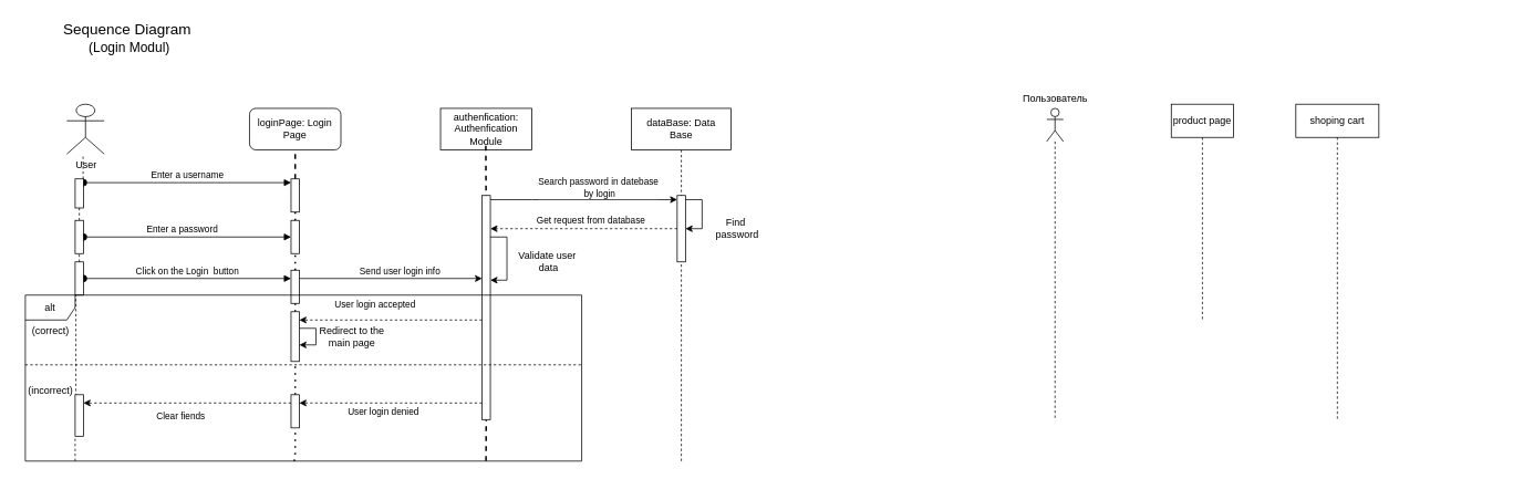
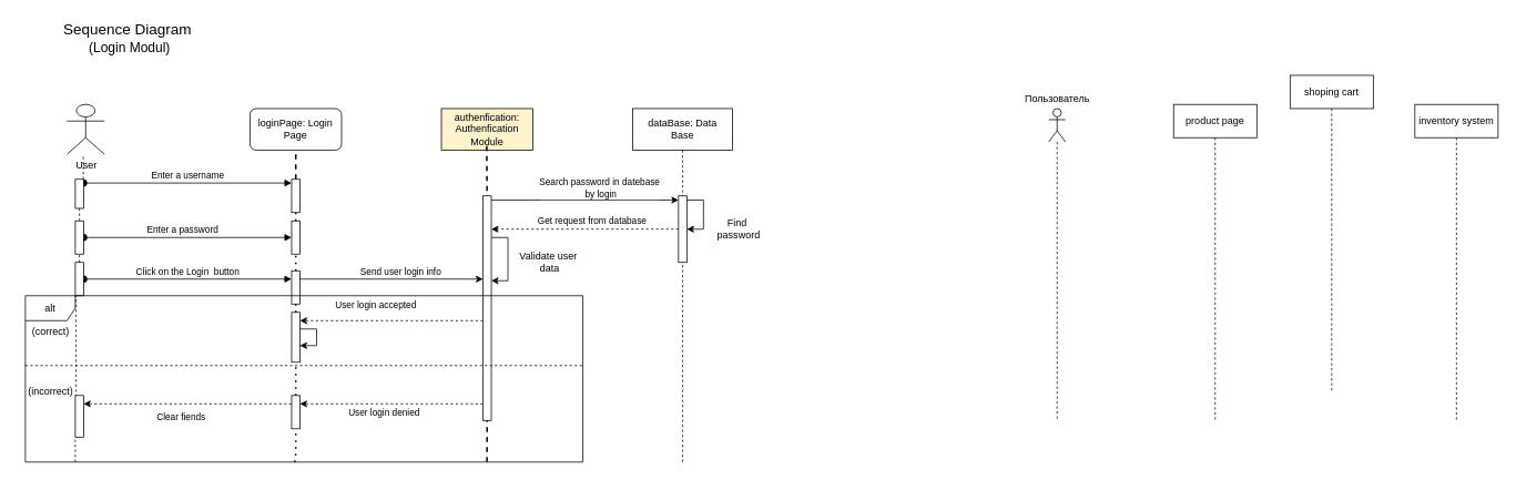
  <mxCell id="0" />
  <mxCell id="1" parent="0" />
  <mxCell id="2" value="&lt;font style=&quot;font-size: 18px;&quot;&gt;Sequence Diagram&amp;nbsp;&lt;/font&gt;&lt;div&gt;&lt;font size=&quot;3&quot;&gt;(Login Modul)&lt;/font&gt;&lt;/div&gt;" style="text;html=1;align=center;verticalAlign=middle;resizable=0;points=[];autosize=1;strokeColor=none;fillColor=none;perimeterSpacing=0;" vertex="1" parent="1"><mxGeometry x="65" y="20" width="180" height="50" as="geometry" /></mxCell>
  <mxCell id="3" value="User" style="shape=umlActor;verticalLabelPosition=bottom;verticalAlign=top;html=1;outlineConnect=0;" vertex="1" parent="1"><mxGeometry x="80" y="125" width="45" height="60" as="geometry" /></mxCell>
  <mxCell id="4" value="loginPage: Login&lt;div&gt;Page&lt;/div&gt;" style="html=1;whiteSpace=wrap;rounded=1;" vertex="1" parent="1"><mxGeometry x="300" y="130" width="110" height="50" as="geometry" /></mxCell>
  <mxCell id="5" value="" style="endArrow=none;dashed=1;html=1;rounded=0;" edge="1" parent="1" source="11" target="3"><mxGeometry width="50" height="50" relative="1" as="geometry"><mxPoint x="95" y="515" as="sourcePoint" /><mxPoint x="120" y="235" as="targetPoint" /></mxGeometry></mxCell>
  <mxCell id="6" value="" style="endArrow=none;dashed=1;html=1;strokeWidth=2;rounded=0;entryX=0.5;entryY=1;entryDx=0;entryDy=0;" edge="1" parent="1" source="13" target="4"><mxGeometry width="50" height="50" relative="1" as="geometry"><mxPoint x="355" y="515" as="sourcePoint" /><mxPoint x="480" y="225" as="targetPoint" /></mxGeometry></mxCell>
- <mxCell id="7" value="authenfication:&lt;div&gt;Authenfication Module&lt;/div&gt;" style="html=1;whiteSpace=wrap;" vertex="1" parent="1"><mxGeometry x="530" y="130" width="110" height="50" as="geometry" /></mxCell>
+ <mxCell id="7" value="authenfication:&lt;div&gt;Authenfication Module&lt;/div&gt;" style="html=1;whiteSpace=wrap;fillColor=#fff2cc;" vertex="1" parent="1"><mxGeometry x="530" y="130" width="110" height="50" as="geometry" /></mxCell>
  <mxCell id="8" value="" style="endArrow=none;dashed=1;html=1;strokeWidth=2;rounded=0;entryX=0.5;entryY=1;entryDx=0;entryDy=0;" edge="1" parent="1"><mxGeometry width="50" height="50" relative="1" as="geometry"><mxPoint x="585" y="265" as="sourcePoint" /><mxPoint x="584.52" y="175" as="targetPoint" /></mxGeometry></mxCell>
  <mxCell id="9" value="Enter a username" style="html=1;verticalAlign=bottom;startArrow=oval;endArrow=block;startSize=8;curved=0;rounded=0;entryX=0;entryY=0;entryDx=0;entryDy=5;" edge="1" parent="1" source="11"><mxGeometry relative="1" as="geometry"><mxPoint x="90" y="219.52" as="sourcePoint" /><mxPoint x="350" y="219.52" as="targetPoint" /></mxGeometry></mxCell>
  <mxCell id="10" value="" style="endArrow=none;dashed=1;html=1;rounded=0;" edge="1" parent="1" source="47" target="11"><mxGeometry width="50" height="50" relative="1" as="geometry"><mxPoint x="95" y="515" as="sourcePoint" /><mxPoint x="95" y="185" as="targetPoint" /></mxGeometry></mxCell>
  <mxCell id="11" value="" style="html=1;points=[[0,0,0,0,5],[0,1,0,0,-5],[1,0,0,0,5],[1,1,0,0,-5]];perimeter=orthogonalPerimeter;outlineConnect=0;targetShapes=umlLifeline;portConstraint=eastwest;newEdgeStyle={&quot;curved&quot;:0,&quot;rounded&quot;:0};" vertex="1" parent="1"><mxGeometry x="90" y="215" width="10" height="35" as="geometry" /></mxCell>
  <mxCell id="12" value="" style="endArrow=none;dashed=1;html=1;dashPattern=1 3;strokeWidth=2;rounded=0;entryX=0.5;entryY=1;entryDx=0;entryDy=0;" edge="1" parent="1" source="19" target="13"><mxGeometry width="50" height="50" relative="1" as="geometry"><mxPoint x="355" y="515" as="sourcePoint" /><mxPoint x="355" y="180" as="targetPoint" /></mxGeometry></mxCell>
  <mxCell id="13" value="" style="html=1;points=[[0,0,0,0,5],[0,1,0,0,-5],[1,0,0,0,5],[1,1,0,0,-5]];perimeter=orthogonalPerimeter;outlineConnect=0;targetShapes=umlLifeline;portConstraint=eastwest;newEdgeStyle={&quot;curved&quot;:0,&quot;rounded&quot;:0};" vertex="1" parent="1"><mxGeometry x="350" y="215" width="10" height="40" as="geometry" /></mxCell>
  <mxCell id="14" value="Enter a password&lt;span style=&quot;white-space: pre;&quot;&gt;&#09;&lt;/span&gt;" style="html=1;verticalAlign=bottom;startArrow=oval;endArrow=block;startSize=8;curved=0;rounded=0;entryX=0;entryY=0;entryDx=0;entryDy=5;" edge="1" parent="1" source="47"><mxGeometry relative="1" as="geometry"><mxPoint x="95" y="285" as="sourcePoint" /><mxPoint x="350" y="285" as="targetPoint" /></mxGeometry></mxCell>
  <mxCell id="15" value="Click on the Login&amp;nbsp; button" style="html=1;verticalAlign=bottom;startArrow=oval;endArrow=block;startSize=8;curved=0;rounded=0;" edge="1" parent="1" source="17" target="23"><mxGeometry relative="1" as="geometry"><mxPoint x="90" y="335" as="sourcePoint" /><mxPoint x="350" y="335" as="targetPoint" /></mxGeometry></mxCell>
  <mxCell id="16" value="" style="endArrow=none;dashed=1;html=1;rounded=0;exitX=0.093;exitY=0.992;exitDx=0;exitDy=0;exitPerimeter=0;" edge="1" parent="1" source="45" target="17"><mxGeometry width="50" height="50" relative="1" as="geometry"><mxPoint x="95" y="515" as="sourcePoint" /><mxPoint x="95" y="235" as="targetPoint" /></mxGeometry></mxCell>
  <mxCell id="17" value="" style="html=1;points=[[0,0,0,0,5],[0,1,0,0,-5],[1,0,0,0,5],[1,1,0,0,-5]];perimeter=orthogonalPerimeter;outlineConnect=0;targetShapes=umlLifeline;portConstraint=eastwest;newEdgeStyle={&quot;curved&quot;:0,&quot;rounded&quot;:0};" vertex="1" parent="1"><mxGeometry x="90" y="315" width="10" height="40" as="geometry" /></mxCell>
  <mxCell id="18" value="" style="endArrow=none;dashed=1;html=1;dashPattern=1 3;strokeWidth=2;rounded=0;entryX=0.5;entryY=1;entryDx=0;entryDy=0;" edge="1" parent="1" source="23" target="19"><mxGeometry width="50" height="50" relative="1" as="geometry"><mxPoint x="355" y="515" as="sourcePoint" /><mxPoint x="355" y="255" as="targetPoint" /></mxGeometry></mxCell>
  <mxCell id="19" value="" style="html=1;points=[[0,0,0,0,5],[0,1,0,0,-5],[1,0,0,0,5],[1,1,0,0,-5]];perimeter=orthogonalPerimeter;outlineConnect=0;targetShapes=umlLifeline;portConstraint=eastwest;newEdgeStyle={&quot;curved&quot;:0,&quot;rounded&quot;:0};" vertex="1" parent="1"><mxGeometry x="350" y="265" width="10" height="40" as="geometry" /></mxCell>
  <mxCell id="20" value="" style="endArrow=none;dashed=1;html=1;dashPattern=1 3;strokeWidth=2;rounded=0;entryX=0.5;entryY=1;entryDx=0;entryDy=0;" edge="1" parent="1" source="36" target="23"><mxGeometry width="50" height="50" relative="1" as="geometry"><mxPoint x="355" y="515" as="sourcePoint" /><mxPoint x="355" y="305" as="targetPoint" /></mxGeometry></mxCell>
  <mxCell id="21" style="edgeStyle=orthogonalEdgeStyle;rounded=0;orthogonalLoop=1;jettySize=auto;html=1;curved=0;" edge="1" parent="1" source="23" target="29"><mxGeometry relative="1" as="geometry"><Array as="points"><mxPoint x="570" y="335" /><mxPoint x="570" y="335" /></Array></mxGeometry></mxCell>
  <mxCell id="22" value="Send user login info" style="edgeLabel;html=1;align=center;verticalAlign=middle;resizable=0;points=[];" vertex="1" connectable="0" parent="21"><mxGeometry x="0.248" y="1" relative="1" as="geometry"><mxPoint x="-17" y="-9" as="offset" /></mxGeometry></mxCell>
  <mxCell id="23" value="" style="html=1;points=[[0,0,0,0,5],[0,1,0,0,-5],[1,0,0,0,5],[1,1,0,0,-5]];perimeter=orthogonalPerimeter;outlineConnect=0;targetShapes=umlLifeline;portConstraint=eastwest;newEdgeStyle={&quot;curved&quot;:0,&quot;rounded&quot;:0};" vertex="1" parent="1"><mxGeometry x="350" y="325" width="10" height="40" as="geometry" /></mxCell>
  <mxCell id="24" value="" style="endArrow=none;dashed=1;html=1;strokeWidth=2;rounded=0;entryX=0.5;entryY=1;entryDx=0;entryDy=0;exitX=0.828;exitY=1;exitDx=0;exitDy=0;exitPerimeter=0;" edge="1" parent="1" source="30" target="29"><mxGeometry width="50" height="50" relative="1" as="geometry"><mxPoint x="584.52" y="510" as="sourcePoint" /><mxPoint x="584.52" y="175" as="targetPoint" /></mxGeometry></mxCell>
  <mxCell id="25" style="edgeStyle=orthogonalEdgeStyle;rounded=0;orthogonalLoop=1;jettySize=auto;html=1;curved=0;dashed=1;" edge="1" parent="1" source="29" target="36"><mxGeometry relative="1" as="geometry"><Array as="points"><mxPoint x="420" y="385" /><mxPoint x="420" y="385" /></Array></mxGeometry></mxCell>
  <mxCell id="26" value="User login accepted" style="edgeLabel;html=1;align=center;verticalAlign=middle;resizable=0;points=[];" vertex="1" connectable="0" parent="25"><mxGeometry x="0.384" y="-2" relative="1" as="geometry"><mxPoint x="22" y="-18" as="offset" /></mxGeometry></mxCell>
  <mxCell id="27" style="edgeStyle=orthogonalEdgeStyle;rounded=0;orthogonalLoop=1;jettySize=auto;html=1;curved=0;dashed=1;" edge="1" parent="1" source="29" target="43"><mxGeometry relative="1" as="geometry"><Array as="points"><mxPoint x="400" y="485" /><mxPoint x="400" y="485" /></Array></mxGeometry></mxCell>
  <mxCell id="28" value="User login denied" style="edgeLabel;html=1;align=center;verticalAlign=middle;resizable=0;points=[];" vertex="1" connectable="0" parent="27"><mxGeometry x="-0.11" y="-2" relative="1" as="geometry"><mxPoint x="-22" y="12" as="offset" /></mxGeometry></mxCell>
  <mxCell id="29" value="" style="html=1;points=[[0,0,0,0,5],[0,1,0,0,-5],[1,0,0,0,5],[1,1,0,0,-5]];perimeter=orthogonalPerimeter;outlineConnect=0;targetShapes=umlLifeline;portConstraint=eastwest;newEdgeStyle={&quot;curved&quot;:0,&quot;rounded&quot;:0};" vertex="1" parent="1"><mxGeometry x="580" y="235" width="10" height="270" as="geometry" /></mxCell>
  <mxCell id="30" value="alt" style="shape=umlFrame;whiteSpace=wrap;html=1;pointerEvents=0;" vertex="1" parent="1"><mxGeometry x="30" y="355" width="670" height="200" as="geometry" /></mxCell>
  <mxCell id="31" value="(correct)" style="text;html=1;align=center;verticalAlign=middle;resizable=0;points=[];autosize=1;strokeColor=none;fillColor=none;" vertex="1" parent="1"><mxGeometry x="25" y="383" width="70" height="30" as="geometry" /></mxCell>
  <mxCell id="32" value="(incorrect)" style="text;html=1;align=center;verticalAlign=middle;resizable=0;points=[];autosize=1;strokeColor=none;fillColor=none;" vertex="1" parent="1"><mxGeometry x="20" y="455" width="80" height="30" as="geometry" /></mxCell>
  <mxCell id="33" value="" style="line;strokeWidth=1;fillColor=none;align=left;verticalAlign=middle;spacingTop=-1;spacingLeft=3;spacingRight=3;rotatable=0;labelPosition=right;points=[];portConstraint=eastwest;strokeColor=inherit;dashed=1;" vertex="1" parent="1"><mxGeometry x="30" y="435" width="670" height="8" as="geometry" /></mxCell>
  <mxCell id="34" value="Validate user&amp;nbsp;&lt;div&gt;&lt;span style=&quot;background-color: initial;&quot;&gt;data&lt;/span&gt;&lt;/div&gt;" style="text;html=1;align=center;verticalAlign=middle;resizable=0;points=[];autosize=1;strokeColor=none;fillColor=none;" vertex="1" parent="1"><mxGeometry x="610" y="295" width="100" height="40" as="geometry" /></mxCell>
  <mxCell id="35" value="" style="endArrow=none;dashed=1;html=1;dashPattern=1 3;strokeWidth=2;rounded=0;entryX=0.5;entryY=1;entryDx=0;entryDy=0;" edge="1" parent="1" source="43" target="36"><mxGeometry width="50" height="50" relative="1" as="geometry"><mxPoint x="355" y="515" as="sourcePoint" /><mxPoint x="355" y="365" as="targetPoint" /></mxGeometry></mxCell>
  <mxCell id="36" value="" style="html=1;points=[[0,0,0,0,5],[0,1,0,0,-5],[1,0,0,0,5],[1,1,0,0,-5]];perimeter=orthogonalPerimeter;outlineConnect=0;targetShapes=umlLifeline;portConstraint=eastwest;newEdgeStyle={&quot;curved&quot;:0,&quot;rounded&quot;:0};" vertex="1" parent="1"><mxGeometry x="350" y="375" width="10" height="60" as="geometry" /></mxCell>
  <mxCell id="37" style="edgeStyle=orthogonalEdgeStyle;rounded=0;orthogonalLoop=1;jettySize=auto;html=1;curved=0;elbow=vertical;" edge="1" parent="1" source="36" target="36"><mxGeometry relative="1" as="geometry" /></mxCell>
- <mxCell id="38" value="Redirect to the&lt;div&gt;main page&lt;/div&gt;" style="text;html=1;align=center;verticalAlign=middle;resizable=0;points=[];autosize=1;strokeColor=none;fillColor=none;" vertex="1" parent="1"><mxGeometry x="373" y="385" width="100" height="40" as="geometry" /></mxCell>
  <mxCell id="39" style="edgeStyle=orthogonalEdgeStyle;rounded=0;orthogonalLoop=1;jettySize=auto;html=1;curved=0;" edge="1" parent="1" source="29" target="29"><mxGeometry relative="1" as="geometry"><mxPoint x="600" y="335" as="targetPoint" /><Array as="points"><mxPoint x="610" y="285" /><mxPoint x="610" y="337" /></Array></mxGeometry></mxCell>
  <mxCell id="40" value="" style="endArrow=none;dashed=1;html=1;dashPattern=1 3;strokeWidth=2;rounded=0;entryX=0.5;entryY=1;entryDx=0;entryDy=0;" edge="1" parent="1" source="30" target="43"><mxGeometry width="50" height="50" relative="1" as="geometry"><mxPoint x="355" y="515" as="sourcePoint" /><mxPoint x="355" y="435" as="targetPoint" /><Array as="points"><mxPoint x="355" y="545" /></Array></mxGeometry></mxCell>
  <mxCell id="41" style="edgeStyle=orthogonalEdgeStyle;rounded=0;orthogonalLoop=1;jettySize=auto;html=1;curved=0;dashed=1;" edge="1" parent="1" source="43" target="45"><mxGeometry relative="1" as="geometry"><Array as="points"><mxPoint x="160" y="485" /><mxPoint x="160" y="485" /></Array></mxGeometry></mxCell>
  <mxCell id="42" value="Clear fiends" style="edgeLabel;html=1;align=center;verticalAlign=middle;resizable=0;points=[];" vertex="1" connectable="0" parent="41"><mxGeometry x="0.069" y="-6" relative="1" as="geometry"><mxPoint y="21" as="offset" /></mxGeometry></mxCell>
  <mxCell id="43" value="" style="html=1;points=[[0,0,0,0,5],[0,1,0,0,-5],[1,0,0,0,5],[1,1,0,0,-5]];perimeter=orthogonalPerimeter;outlineConnect=0;targetShapes=umlLifeline;portConstraint=eastwest;newEdgeStyle={&quot;curved&quot;:0,&quot;rounded&quot;:0};" vertex="1" parent="1"><mxGeometry x="350" y="475" width="10" height="40" as="geometry" /></mxCell>
  <mxCell id="44" value="" style="endArrow=none;dashed=1;html=1;rounded=0;" edge="1" parent="1" target="45"><mxGeometry width="50" height="50" relative="1" as="geometry"><mxPoint x="90" y="555" as="sourcePoint" /><mxPoint x="92" y="355" as="targetPoint" /><Array as="points"><mxPoint x="90" y="545" /></Array></mxGeometry></mxCell>
  <mxCell id="45" value="" style="html=1;points=[[0,0,0,0,5],[0,1,0,0,-5],[1,0,0,0,5],[1,1,0,0,-5]];perimeter=orthogonalPerimeter;outlineConnect=0;targetShapes=umlLifeline;portConstraint=eastwest;newEdgeStyle={&quot;curved&quot;:0,&quot;rounded&quot;:0};" vertex="1" parent="1"><mxGeometry x="90" y="475" width="10" height="50" as="geometry" /></mxCell>
  <mxCell id="46" value="" style="endArrow=none;dashed=1;html=1;rounded=0;" edge="1" parent="1" source="17" target="47"><mxGeometry width="50" height="50" relative="1" as="geometry"><mxPoint x="95" y="315" as="sourcePoint" /><mxPoint x="95" y="235" as="targetPoint" /></mxGeometry></mxCell>
  <mxCell id="47" value="" style="html=1;points=[[0,0,0,0,5],[0,1,0,0,-5],[1,0,0,0,5],[1,1,0,0,-5]];perimeter=orthogonalPerimeter;outlineConnect=0;targetShapes=umlLifeline;portConstraint=eastwest;newEdgeStyle={&quot;curved&quot;:0,&quot;rounded&quot;:0};" vertex="1" parent="1"><mxGeometry x="90" y="265" width="10" height="40" as="geometry" /></mxCell>
  <mxCell id="48" value="dataBase: Data&lt;div&gt;Base&lt;/div&gt;" style="shape=umlLifeline;perimeter=lifelinePerimeter;whiteSpace=wrap;html=1;container=1;dropTarget=0;collapsible=0;recursiveResize=0;outlineConnect=0;portConstraint=eastwest;newEdgeStyle={&quot;curved&quot;:0,&quot;rounded&quot;:0};size=50;" vertex="1" parent="1"><mxGeometry x="760" y="130" width="120" height="425" as="geometry" /></mxCell>
  <mxCell id="49" value="" style="html=1;points=[[0,0,0,0,5],[0,1,0,0,-5],[1,0,0,0,5],[1,1,0,0,-5]];perimeter=orthogonalPerimeter;outlineConnect=0;targetShapes=umlLifeline;portConstraint=eastwest;newEdgeStyle={&quot;curved&quot;:0,&quot;rounded&quot;:0};" vertex="1" parent="48"><mxGeometry x="55" y="105" width="10" height="80" as="geometry" /></mxCell>
  <mxCell id="50" style="edgeStyle=orthogonalEdgeStyle;rounded=0;orthogonalLoop=1;jettySize=auto;html=1;curved=0;elbow=horizontal;exitX=1;exitY=0;exitDx=0;exitDy=5;exitPerimeter=0;" edge="1" parent="48" source="49" target="49"><mxGeometry relative="1" as="geometry" /></mxCell>
  <mxCell id="51" style="edgeStyle=orthogonalEdgeStyle;rounded=0;orthogonalLoop=1;jettySize=auto;html=1;curved=0;dashed=1;entryX=1;entryY=0.148;entryDx=0;entryDy=0;entryPerimeter=0;" edge="1" parent="1" source="49" target="29"><mxGeometry relative="1" as="geometry"><mxPoint x="600" y="275" as="targetPoint" /><Array as="points" /></mxGeometry></mxCell>
  <mxCell id="52" value="Get request from database" style="edgeLabel;html=1;align=center;verticalAlign=middle;resizable=0;points=[];" vertex="1" connectable="0" parent="51"><mxGeometry x="-0.071" relative="1" as="geometry"><mxPoint y="-10" as="offset" /></mxGeometry></mxCell>
  <mxCell id="53" style="edgeStyle=orthogonalEdgeStyle;rounded=0;orthogonalLoop=1;jettySize=auto;html=1;curved=0;entryX=0;entryY=0;entryDx=0;entryDy=5;entryPerimeter=0;" edge="1" parent="1" source="29" target="49"><mxGeometry relative="1" as="geometry"><Array as="points"><mxPoint x="640" y="240" /><mxPoint x="640" y="240" /></Array></mxGeometry></mxCell>
  <mxCell id="54" value="Search password in datebase&lt;div&gt;&amp;nbsp;by login&lt;/div&gt;" style="edgeLabel;html=1;align=center;verticalAlign=middle;resizable=0;points=[];" vertex="1" connectable="0" parent="53"><mxGeometry x="0.282" y="-3" relative="1" as="geometry"><mxPoint x="-15" y="-18" as="offset" /></mxGeometry></mxCell>
  <mxCell id="55" value="Find&amp;nbsp;&lt;div&gt;password&lt;/div&gt;" style="text;html=1;align=center;verticalAlign=middle;resizable=0;points=[];autosize=1;strokeColor=none;fillColor=none;" vertex="1" parent="1"><mxGeometry x="852" y="255" width="70" height="40" as="geometry" /></mxCell>
  <mxCell id="56" value="" style="shape=umlLifeline;perimeter=lifelinePerimeter;whiteSpace=wrap;html=1;container=1;dropTarget=0;collapsible=0;recursiveResize=0;outlineConnect=0;portConstraint=eastwest;newEdgeStyle={&quot;curved&quot;:0,&quot;rounded&quot;:0};participant=umlActor;" vertex="1" parent="1"><mxGeometry x="1260" y="130" width="20" height="375" as="geometry" /></mxCell>
  <mxCell id="57" value="Пользователь" style="text;html=1;align=center;verticalAlign=middle;resizable=0;points=[];autosize=1;strokeColor=none;fillColor=none;" vertex="1" parent="1"><mxGeometry x="1220" y="103" width="100" height="30" as="geometry" /></mxCell>
- <mxCell id="58" value="product page" style="shape=umlLifeline;perimeter=lifelinePerimeter;whiteSpace=wrap;html=1;container=1;dropTarget=0;collapsible=0;recursiveResize=0;outlineConnect=0;portConstraint=eastwest;newEdgeStyle={&quot;curved&quot;:0,&quot;rounded&quot;:0};" vertex="1" parent="1"><mxGeometry x="1410" y="125" width="75" height="260" as="geometry" /></mxCell>
- <mxCell id="59" value="shoping cart" style="shape=umlLifeline;perimeter=lifelinePerimeter;whiteSpace=wrap;html=1;container=1;dropTarget=0;collapsible=0;recursiveResize=0;outlineConnect=0;portConstraint=eastwest;newEdgeStyle={&quot;curved&quot;:0,&quot;rounded&quot;:0};" vertex="1" parent="1"><mxGeometry x="1560" y="125" width="100" height="380" as="geometry" /></mxCell>
+ <mxCell id="58" value="product page" style="shape=umlLifeline;perimeter=lifelinePerimeter;whiteSpace=wrap;html=1;container=1;dropTarget=0;collapsible=0;recursiveResize=0;outlineConnect=0;portConstraint=eastwest;newEdgeStyle={&quot;curved&quot;:0,&quot;rounded&quot;:0};" vertex="1" parent="1"><mxGeometry x="1410" y="125" width="100" height="380" as="geometry" /></mxCell>
+ <mxCell id="59" value="shoping cart" style="shape=umlLifeline;perimeter=lifelinePerimeter;whiteSpace=wrap;html=1;container=1;dropTarget=0;collapsible=0;recursiveResize=0;outlineConnect=0;portConstraint=eastwest;newEdgeStyle={&quot;curved&quot;:0,&quot;rounded&quot;:0};" vertex="1" parent="1"><mxGeometry x="1550" y="90" width="100" height="380" as="geometry" /></mxCell>
+ <mxCell id="60" value="inventory system" style="shape=umlLifeline;perimeter=lifelinePerimeter;whiteSpace=wrap;html=1;container=1;dropTarget=0;collapsible=0;recursiveResize=0;outlineConnect=0;portConstraint=eastwest;newEdgeStyle={&quot;curved&quot;:0,&quot;rounded&quot;:0};" vertex="1" parent="1"><mxGeometry x="1700" y="125" width="100" height="380" as="geometry" /></mxCell>
